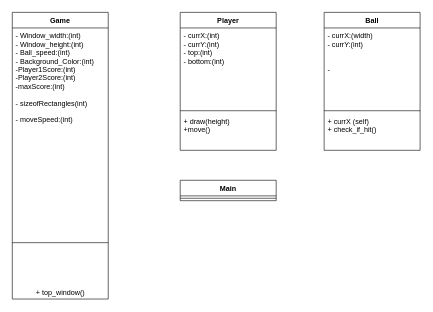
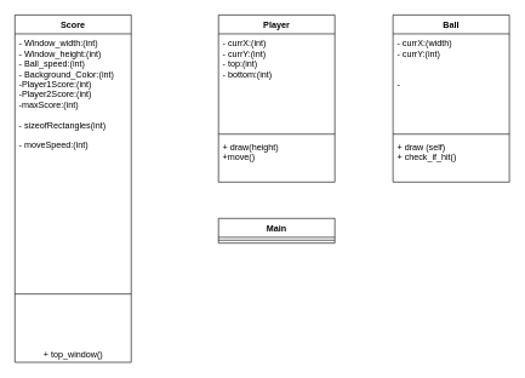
  <mxCell id="0" />
  <mxCell id="1" parent="0" />
- <mxCell id="2" value="Game" style="swimlane;fontStyle=1;align=center;verticalAlign=top;childLayout=stackLayout;horizontal=1;startSize=26;horizontalStack=0;resizeParent=1;resizeParentMax=0;resizeLast=0;collapsible=1;marginBottom=0;" vertex="1" parent="1"><mxGeometry x="20" y="20" width="160" height="478" as="geometry" /></mxCell>
+ <mxCell id="2" value="Score" style="swimlane;fontStyle=1;align=center;verticalAlign=top;childLayout=stackLayout;horizontal=1;startSize=26;horizontalStack=0;resizeParent=1;resizeParentMax=0;resizeLast=0;collapsible=1;marginBottom=0;" vertex="1" parent="1"><mxGeometry x="20" y="20" width="160" height="478" as="geometry" /></mxCell>
  <mxCell id="3" value="- Window_width:(int)&#10;- Window_height:(int)&#10;- Ball_speed:(int)&#10;- Background_Color:(int)&#10;-Player1Score:(int)&#10;-Player2Score:(int)&#10;-maxScore:(int)&#10;&#10;- sizeofRectangles(int)&#10;&#10;- moveSpeed:(int)" style="text;strokeColor=none;fillColor=none;align=left;verticalAlign=top;spacingLeft=4;spacingRight=4;overflow=hidden;rotatable=0;points=[[0,0.5],[1,0.5]];portConstraint=eastwest;" vertex="1" parent="2"><mxGeometry y="26" width="160" height="284" as="geometry" /></mxCell>
  <mxCell id="4" value="" style="line;strokeWidth=1;fillColor=none;align=left;verticalAlign=middle;spacingTop=-1;spacingLeft=3;spacingRight=3;rotatable=0;labelPosition=right;points=[];portConstraint=eastwest;" vertex="1" parent="2"><mxGeometry y="310" width="160" height="148" as="geometry" /></mxCell>
  <mxCell id="5" value="+ top_window()" style="text;html=1;align=center;verticalAlign=middle;resizable=0;points=[];autosize=1;" vertex="1" parent="2"><mxGeometry y="458" width="160" height="20" as="geometry" /></mxCell>
  <mxCell id="6" value="Player" style="swimlane;fontStyle=1;align=center;verticalAlign=top;childLayout=stackLayout;horizontal=1;startSize=26;horizontalStack=0;resizeParent=1;resizeParentMax=0;resizeLast=0;collapsible=1;marginBottom=0;" vertex="1" parent="1"><mxGeometry x="300" y="20" width="160" height="230" as="geometry" /></mxCell>
  <mxCell id="7" value="- currX:(int)&#10;- currY:(int)&#10;- top:(int)&#10;- bottom:(int)" style="text;strokeColor=none;fillColor=none;align=left;verticalAlign=top;spacingLeft=4;spacingRight=4;overflow=hidden;rotatable=0;points=[[0,0.5],[1,0.5]];portConstraint=eastwest;" vertex="1" parent="6"><mxGeometry y="26" width="160" height="134" as="geometry" /></mxCell>
  <mxCell id="8" value="" style="line;strokeWidth=1;fillColor=none;align=left;verticalAlign=middle;spacingTop=-1;spacingLeft=3;spacingRight=3;rotatable=0;labelPosition=right;points=[];portConstraint=eastwest;" vertex="1" parent="6"><mxGeometry y="160" width="160" height="8" as="geometry" /></mxCell>
  <mxCell id="9" value="+ draw(height)&#10;+move()" style="text;strokeColor=none;fillColor=none;align=left;verticalAlign=top;spacingLeft=4;spacingRight=4;overflow=hidden;rotatable=0;points=[[0,0.5],[1,0.5]];portConstraint=eastwest;" vertex="1" parent="6"><mxGeometry y="168" width="160" height="62" as="geometry" /></mxCell>
  <mxCell id="10" value="Ball" style="swimlane;fontStyle=1;align=center;verticalAlign=top;childLayout=stackLayout;horizontal=1;startSize=26;horizontalStack=0;resizeParent=1;resizeParentMax=0;resizeLast=0;collapsible=1;marginBottom=0;" vertex="1" parent="1"><mxGeometry x="540" y="20" width="160" height="230" as="geometry" /></mxCell>
  <mxCell id="11" value="- currX:(width)&#10;- currY:(int)&#10;&#10;&#10;- " style="text;strokeColor=none;fillColor=none;align=left;verticalAlign=top;spacingLeft=4;spacingRight=4;overflow=hidden;rotatable=0;points=[[0,0.5],[1,0.5]];portConstraint=eastwest;" vertex="1" parent="10"><mxGeometry y="26" width="160" height="134" as="geometry" /></mxCell>
  <mxCell id="12" value="" style="line;strokeWidth=1;fillColor=none;align=left;verticalAlign=middle;spacingTop=-1;spacingLeft=3;spacingRight=3;rotatable=0;labelPosition=right;points=[];portConstraint=eastwest;" vertex="1" parent="10"><mxGeometry y="160" width="160" height="8" as="geometry" /></mxCell>
- <mxCell id="13" value="+ currX (self)&#10;+ check_if_hit()" style="text;strokeColor=none;fillColor=none;align=left;verticalAlign=top;spacingLeft=4;spacingRight=4;overflow=hidden;rotatable=0;points=[[0,0.5],[1,0.5]];portConstraint=eastwest;" vertex="1" parent="10"><mxGeometry y="168" width="160" height="62" as="geometry" /></mxCell>
+ <mxCell id="13" value="+ draw (self)&#10;+ check_if_hit()" style="text;strokeColor=none;fillColor=none;align=left;verticalAlign=top;spacingLeft=4;spacingRight=4;overflow=hidden;rotatable=0;points=[[0,0.5],[1,0.5]];portConstraint=eastwest;" vertex="1" parent="10"><mxGeometry y="168" width="160" height="62" as="geometry" /></mxCell>
  <mxCell id="14" value="Main" style="swimlane;fontStyle=1;align=center;verticalAlign=top;childLayout=stackLayout;horizontal=1;startSize=26;horizontalStack=0;resizeParent=1;resizeParentMax=0;resizeLast=0;collapsible=1;marginBottom=0;" vertex="1" parent="1"><mxGeometry x="300" y="300" width="160" height="34" as="geometry" /></mxCell>
  <mxCell id="15" value="" style="line;strokeWidth=1;fillColor=none;align=left;verticalAlign=middle;spacingTop=-1;spacingLeft=3;spacingRight=3;rotatable=0;labelPosition=right;points=[];portConstraint=eastwest;" vertex="1" parent="14"><mxGeometry y="26" width="160" height="8" as="geometry" /></mxCell>
